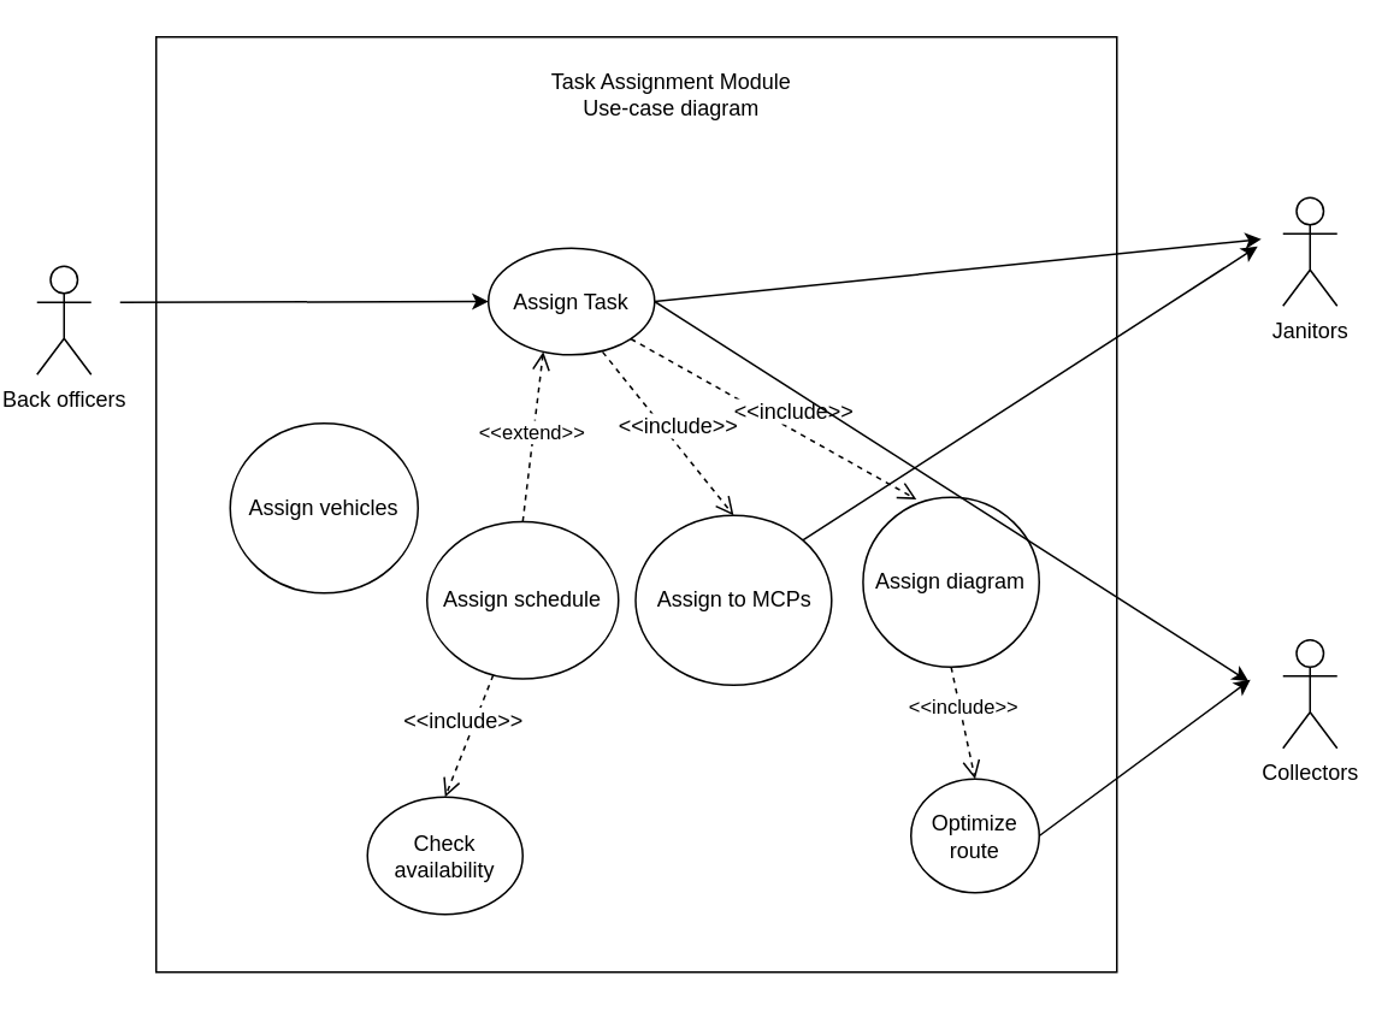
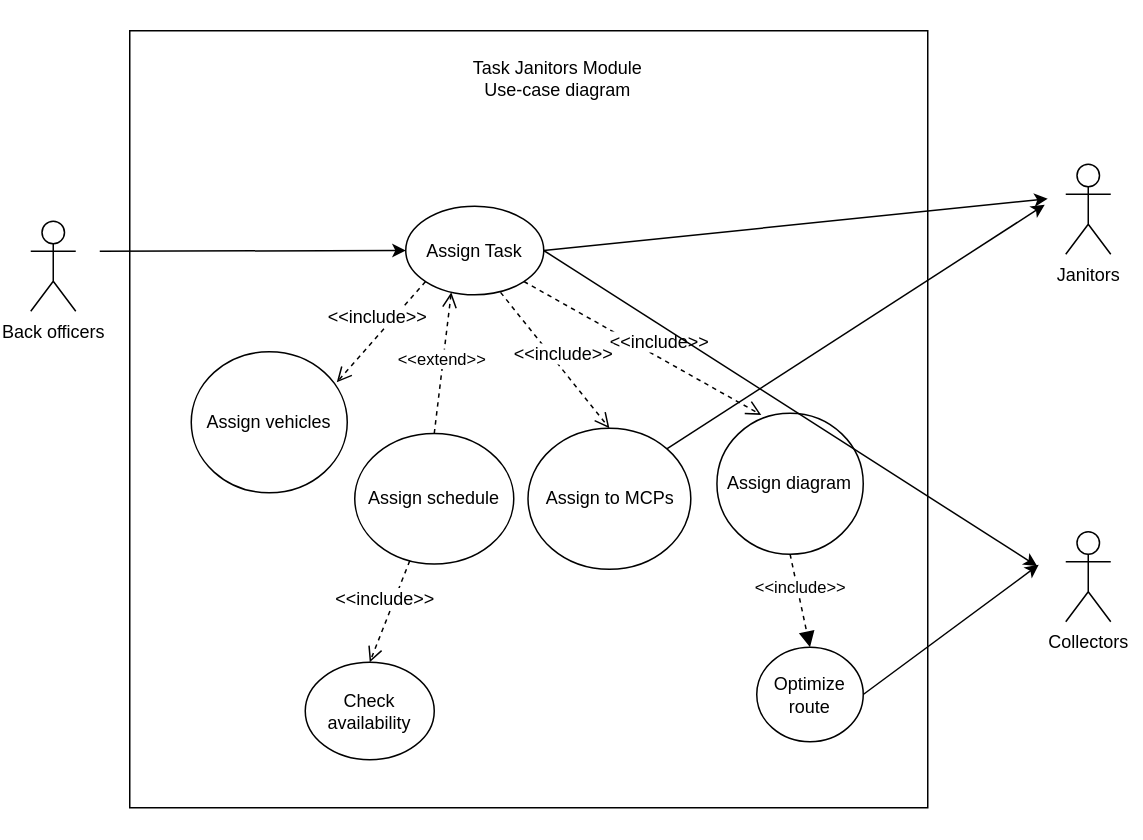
  <mxCell id="0" />
  <mxCell id="1" parent="0" />
  <mxCell id="2" value="" style="rounded=0;whiteSpace=wrap;html=1;fontSize=12;" parent="1" vertex="1"><mxGeometry x="86" y="20" width="532" height="518" as="geometry" /></mxCell>
  <mxCell id="3" value="Back officers" style="shape=umlActor;verticalLabelPosition=bottom;verticalAlign=top;html=1;outlineConnect=0;" parent="1" vertex="1"><mxGeometry x="20" y="147" width="30" height="60" as="geometry" /></mxCell>
  <mxCell id="4" value="Janitors" style="shape=umlActor;verticalLabelPosition=bottom;verticalAlign=top;html=1;outlineConnect=0;" parent="1" vertex="1"><mxGeometry x="710" y="109" width="30" height="60" as="geometry" /></mxCell>
  <mxCell id="5" value="Collectors" style="shape=umlActor;verticalLabelPosition=bottom;verticalAlign=top;html=1;outlineConnect=0;" parent="1" vertex="1"><mxGeometry x="710" y="354" width="30" height="60" as="geometry" /></mxCell>
- <mxCell id="6" value="Task Assignment Module&lt;br&gt;Use-case diagram" style="text;html=1;align=center;verticalAlign=middle;resizable=0;points=[];autosize=1;strokeColor=none;fillColor=none;" parent="1" vertex="1"><mxGeometry x="295.5" y="31" width="151" height="41" as="geometry" /></mxCell>
+ <mxCell id="6" value="Task Janitors Module&lt;br&gt;Use-case diagram" style="text;html=1;align=center;verticalAlign=middle;resizable=0;points=[];autosize=1;strokeColor=none;fillColor=none;" parent="1" vertex="1"><mxGeometry x="295.5" y="31" width="151" height="41" as="geometry" /></mxCell>
  <mxCell id="7" value="Assign Task" style="ellipse;whiteSpace=wrap;html=1;" parent="1" vertex="1"><mxGeometry x="270" y="137" width="92" height="59" as="geometry" /></mxCell>
  <mxCell id="8" value="Assign diagram" style="ellipse;whiteSpace=wrap;html=1;fontSize=12;" parent="1" vertex="1"><mxGeometry x="477.46" y="275" width="97.54" height="94" as="geometry" /></mxCell>
  <mxCell id="9" value="Assign vehicles" style="ellipse;whiteSpace=wrap;html=1;fontSize=12;" parent="1" vertex="1"><mxGeometry x="127" y="234" width="104" height="94" as="geometry" /></mxCell>
  <mxCell id="10" value="&amp;lt;&amp;lt;include&amp;gt;&amp;gt;" style="html=1;verticalAlign=bottom;endArrow=open;dashed=1;endSize=8;rounded=0;fontSize=12;exitX=1;exitY=1;exitDx=0;exitDy=0;entryX=0.303;entryY=0.012;entryDx=0;entryDy=0;entryPerimeter=0;" parent="1" source="7" target="8" edge="1"><mxGeometry x="0.138" y="1" relative="1" as="geometry"><mxPoint x="594.5" y="446" as="sourcePoint" /><mxPoint x="529" y="290" as="targetPoint" /><mxPoint as="offset" /></mxGeometry></mxCell>
+ <mxCell id="11" value="&amp;lt;&amp;lt;include&amp;gt;&amp;gt;" style="html=1;verticalAlign=bottom;endArrow=open;dashed=1;endSize=8;rounded=0;fontSize=12;entryX=0.933;entryY=0.217;entryDx=0;entryDy=0;exitX=0;exitY=1;exitDx=0;exitDy=0;entryPerimeter=0;" parent="1" source="7" target="9" edge="1"><mxGeometry x="0.014" y="-3" relative="1" as="geometry"><mxPoint x="203" y="433" as="sourcePoint" /><mxPoint x="123" y="433" as="targetPoint" /><mxPoint y="1" as="offset" /></mxGeometry></mxCell>
  <mxCell id="12" value="Assign schedule" style="ellipse;whiteSpace=wrap;html=1;" parent="1" vertex="1"><mxGeometry x="236" y="288.5" width="106" height="87" as="geometry" /></mxCell>
  <mxCell id="13" value="&amp;lt;&amp;lt;extend&amp;gt;&amp;gt;" style="html=1;verticalAlign=bottom;endArrow=open;dashed=1;endSize=8;rounded=0;exitX=0.5;exitY=0;exitDx=0;exitDy=0;entryX=0.33;entryY=0.973;entryDx=0;entryDy=0;entryPerimeter=0;" parent="1" source="12" target="7" edge="1"><mxGeometry x="-0.15" relative="1" as="geometry"><mxPoint x="185" y="151" as="sourcePoint" /><mxPoint x="265" y="151" as="targetPoint" /><mxPoint y="-1" as="offset" /></mxGeometry></mxCell>
  <mxCell id="14" value="" style="endArrow=classic;html=1;rounded=0;entryX=0;entryY=0.5;entryDx=0;entryDy=0;" parent="1" target="7" edge="1"><mxGeometry width="50" height="50" relative="1" as="geometry"><mxPoint x="66" y="167" as="sourcePoint" /><mxPoint x="72" y="275" as="targetPoint" /></mxGeometry></mxCell>
  <mxCell id="15" value="" style="endArrow=classic;html=1;rounded=0;exitX=1;exitY=0.5;exitDx=0;exitDy=0;" parent="1" source="7" edge="1"><mxGeometry width="50" height="50" relative="1" as="geometry"><mxPoint x="494" y="225" as="sourcePoint" /><mxPoint x="698" y="132" as="targetPoint" /></mxGeometry></mxCell>
  <mxCell id="16" value="" style="endArrow=classic;html=1;rounded=0;exitX=1;exitY=0.5;exitDx=0;exitDy=0;" parent="1" source="7" edge="1"><mxGeometry width="50" height="50" relative="1" as="geometry"><mxPoint x="478" y="223" as="sourcePoint" /><mxPoint x="691" y="377" as="targetPoint" /></mxGeometry></mxCell>
  <mxCell id="17" value="Optimize route" style="ellipse;whiteSpace=wrap;html=1;fontSize=12;" parent="1" vertex="1"><mxGeometry x="504" y="431" width="71" height="63" as="geometry" /></mxCell>
- <mxCell id="18" value="&amp;lt;&amp;lt;include&amp;gt;&amp;gt;" style="html=1;verticalAlign=bottom;endArrow=open;dashed=1;endSize=8;rounded=0;entryX=0.5;entryY=0;entryDx=0;entryDy=0;exitX=0.5;exitY=1;exitDx=0;exitDy=0;" parent="1" source="8" target="17" edge="1"><mxGeometry relative="1" as="geometry"><mxPoint x="358" y="545" as="sourcePoint" /><mxPoint x="278" y="545" as="targetPoint" /></mxGeometry></mxCell>
+ <mxCell id="18" value="&amp;lt;&amp;lt;include&amp;gt;&amp;gt;" style="html=1;verticalAlign=bottom;endArrow=block;dashed=1;endSize=8;rounded=0;entryX=0.5;entryY=0;entryDx=0;entryDy=0;exitX=0.5;exitY=1;exitDx=0;exitDy=0;" parent="1" source="8" target="17" edge="1"><mxGeometry relative="1" as="geometry"><mxPoint x="358" y="545" as="sourcePoint" /><mxPoint x="278" y="545" as="targetPoint" /></mxGeometry></mxCell>
  <mxCell id="19" value="" style="endArrow=classic;html=1;rounded=0;exitX=1;exitY=0.5;exitDx=0;exitDy=0;" parent="1" source="17" edge="1"><mxGeometry width="50" height="50" relative="1" as="geometry"><mxPoint x="450" y="278" as="sourcePoint" /><mxPoint x="692" y="376" as="targetPoint" /></mxGeometry></mxCell>
  <mxCell id="20" style="edgeStyle=orthogonalEdgeStyle;rounded=0;orthogonalLoop=1;jettySize=auto;html=1;exitX=0.5;exitY=1;exitDx=0;exitDy=0;" edge="1" parent="1" source="2" target="2"><mxGeometry relative="1" as="geometry" /></mxCell>
  <mxCell id="21" value="Check availability" style="ellipse;whiteSpace=wrap;html=1;" vertex="1" parent="1"><mxGeometry x="203" y="441" width="86" height="65" as="geometry" /></mxCell>
  <mxCell id="22" value="&amp;lt;&amp;lt;include&amp;gt;&amp;gt;" style="html=1;verticalAlign=bottom;endArrow=open;dashed=1;endSize=8;rounded=0;fontSize=12;entryX=0.5;entryY=0;entryDx=0;entryDy=0;" edge="1" parent="1" source="12" target="21"><mxGeometry x="0.014" y="-3" relative="1" as="geometry"><mxPoint x="340.196" y="382.001" as="sourcePoint" /><mxPoint x="244" y="432" as="targetPoint" /><mxPoint y="1" as="offset" /></mxGeometry></mxCell>
  <mxCell id="23" style="edgeStyle=none;rounded=0;orthogonalLoop=1;jettySize=auto;html=1;exitX=1;exitY=0;exitDx=0;exitDy=0;" edge="1" parent="1" source="24"><mxGeometry relative="1" as="geometry"><mxPoint x="696" y="136" as="targetPoint" /></mxGeometry></mxCell>
  <mxCell id="24" value="Assign to MCPs" style="ellipse;whiteSpace=wrap;html=1;fontSize=12;" vertex="1" parent="1"><mxGeometry x="351.5" y="285" width="108.54" height="94" as="geometry" /></mxCell>
  <mxCell id="25" value="&amp;lt;&amp;lt;include&amp;gt;&amp;gt;" style="html=1;verticalAlign=bottom;endArrow=open;dashed=1;endSize=8;rounded=0;fontSize=12;exitX=0.687;exitY=0.973;exitDx=0;exitDy=0;entryX=0.5;entryY=0;entryDx=0;entryDy=0;exitPerimeter=0;" edge="1" parent="1" target="24" source="7"><mxGeometry x="0.138" y="1" relative="1" as="geometry"><mxPoint x="355.004" y="250.001" as="sourcePoint" /><mxPoint x="485.2" y="352.82" as="targetPoint" /><mxPoint as="offset" /></mxGeometry></mxCell>
